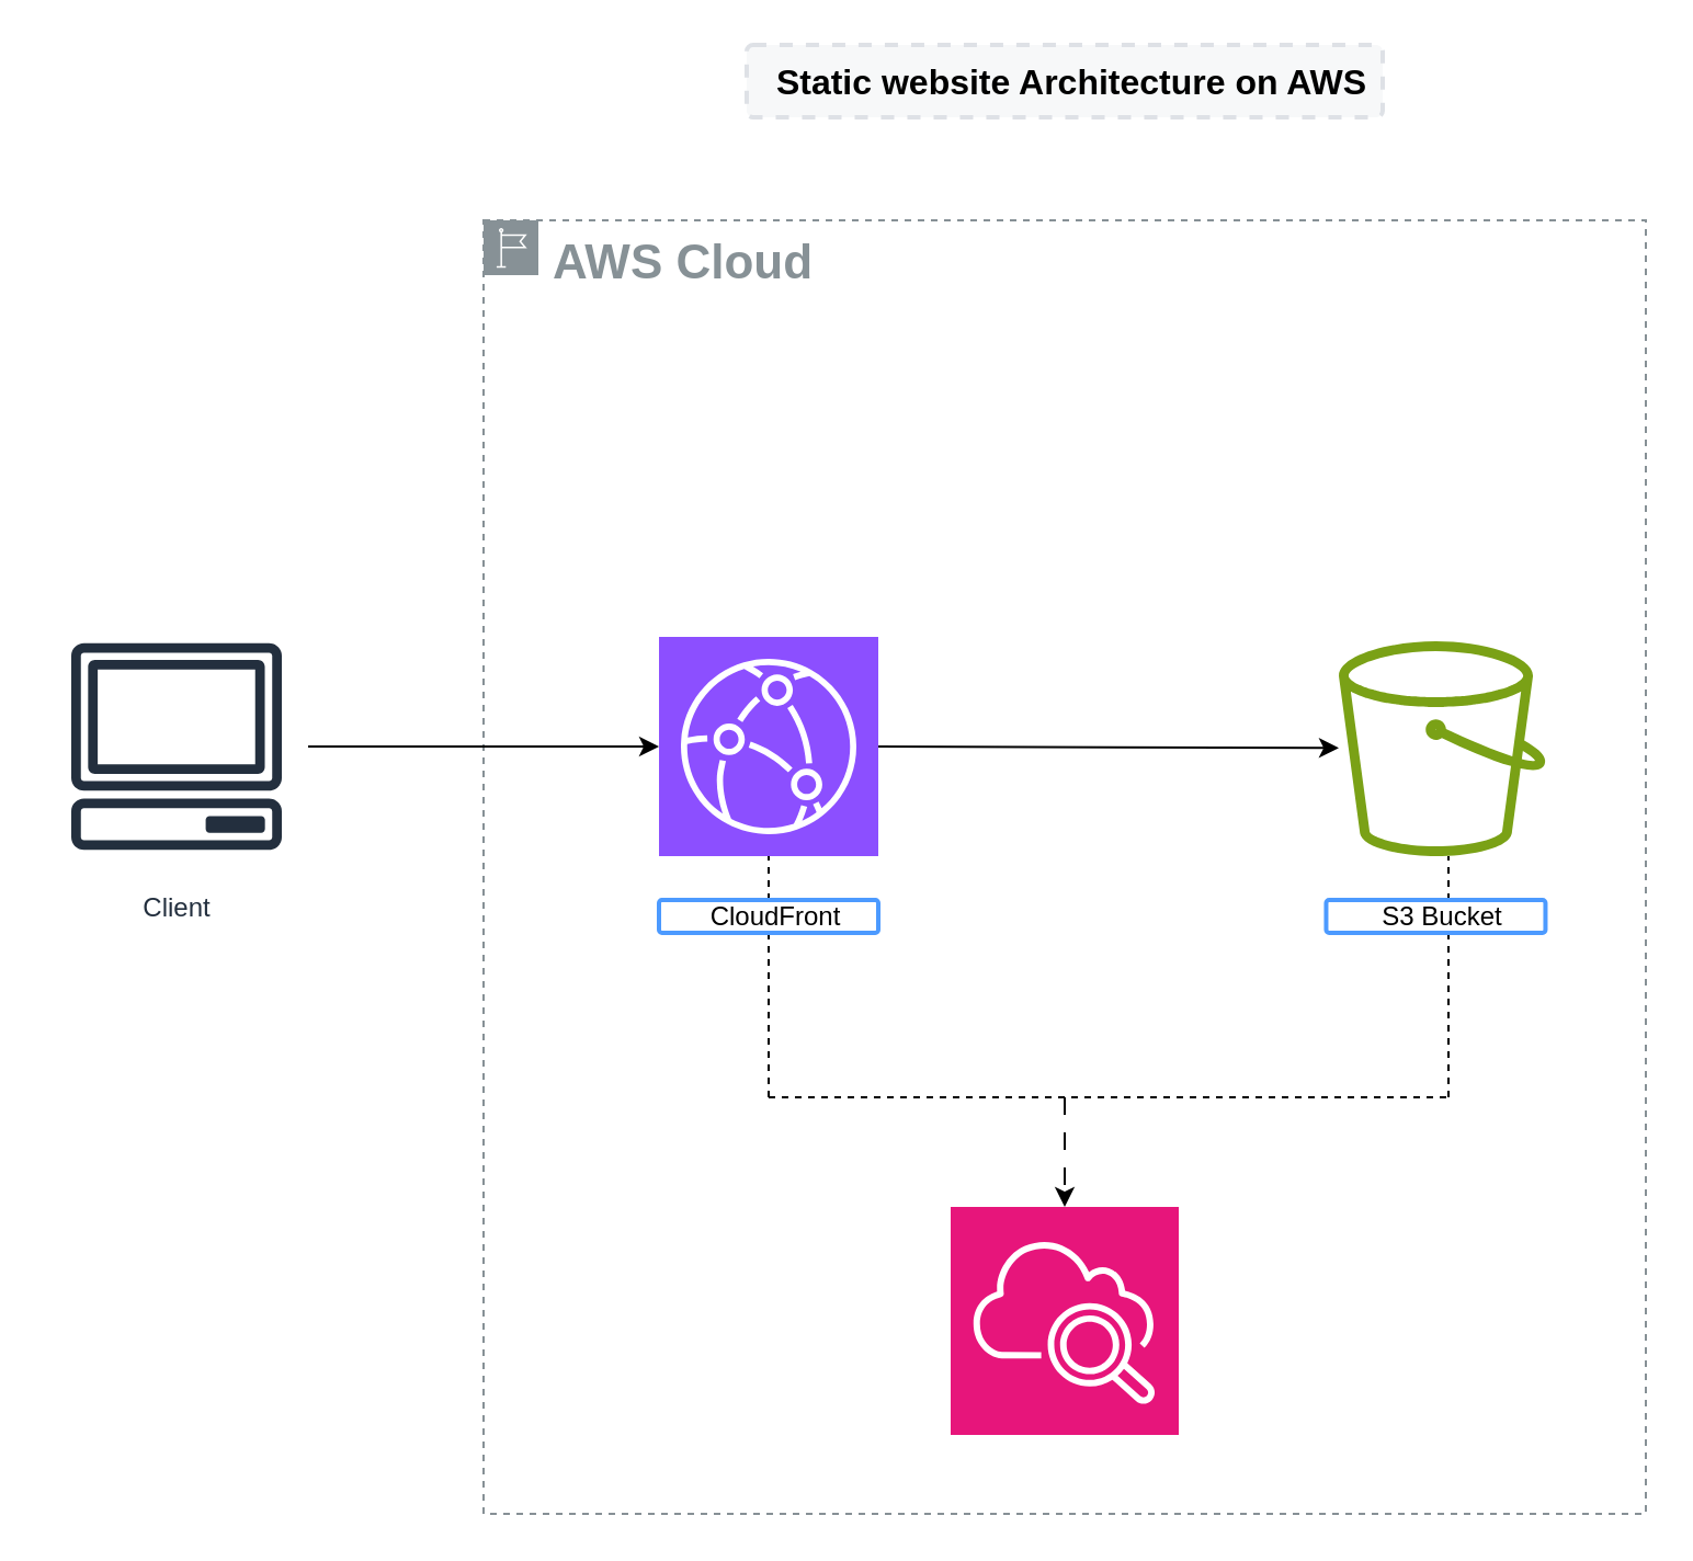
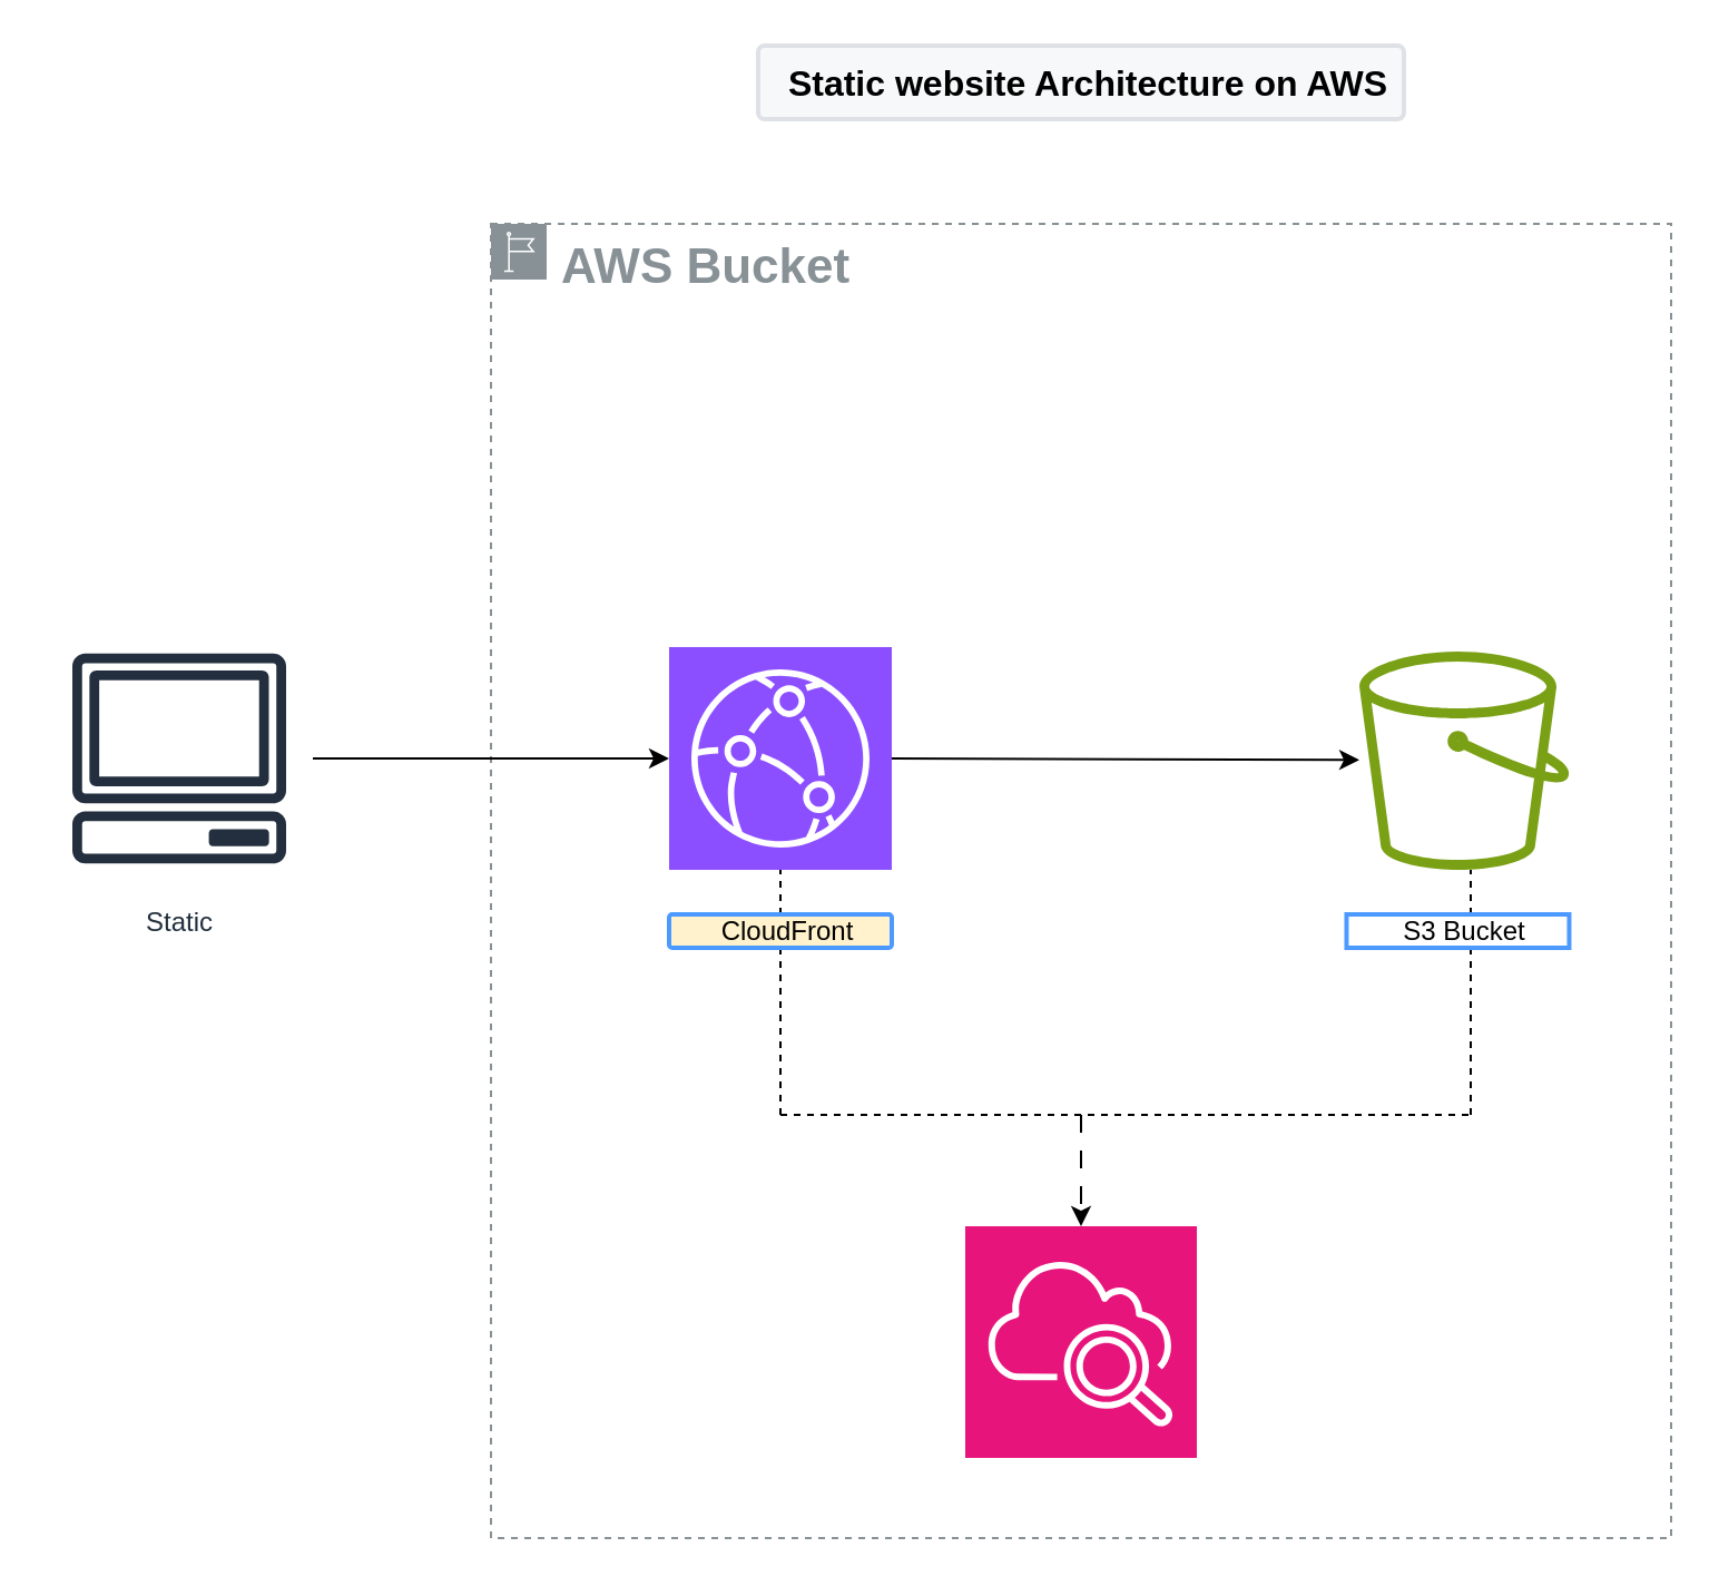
  <mxCell id="0" />
  <mxCell id="1" parent="0" />
- <mxCell id="2" value="AWS Cloud" style="sketch=0;outlineConnect=0;gradientColor=none;html=1;whiteSpace=wrap;fontSize=22;fontStyle=1;shape=mxgraph.aws4.group;grIcon=mxgraph.aws4.group_region;strokeColor=#879196;fillColor=none;verticalAlign=top;align=left;spacingLeft=30;fontColor=#879196;dashed=1;" vertex="1" parent="1"><mxGeometry x="220" y="100" width="530" height="590" as="geometry" /></mxCell>
- <mxCell id="3" value="Client" style="sketch=0;outlineConnect=0;fontColor=#232F3E;gradientColor=none;strokeColor=#232F3E;fillColor=#ffffff;dashed=0;verticalLabelPosition=bottom;verticalAlign=top;align=center;html=1;fontSize=12;fontStyle=0;aspect=fixed;shape=mxgraph.aws4.resourceIcon;resIcon=mxgraph.aws4.client;" vertex="1" parent="1"><mxGeometry x="20" y="280" width="120" height="120" as="geometry" /></mxCell>
+ <mxCell id="2" value="AWS Bucket" style="sketch=0;outlineConnect=0;gradientColor=none;html=1;whiteSpace=wrap;fontSize=22;fontStyle=1;shape=mxgraph.aws4.group;grIcon=mxgraph.aws4.group_region;strokeColor=#879196;fillColor=none;verticalAlign=top;align=left;spacingLeft=30;fontColor=#879196;dashed=1;" vertex="1" parent="1"><mxGeometry x="220" y="100" width="530" height="590" as="geometry" /></mxCell>
+ <mxCell id="3" value="Static" style="sketch=0;outlineConnect=0;fontColor=#232F3E;gradientColor=none;strokeColor=#232F3E;fillColor=#ffffff;dashed=0;verticalLabelPosition=bottom;verticalAlign=top;align=center;html=1;fontSize=12;fontStyle=0;aspect=fixed;shape=mxgraph.aws4.resourceIcon;resIcon=mxgraph.aws4.client;" vertex="1" parent="1"><mxGeometry x="20" y="280" width="120" height="120" as="geometry" /></mxCell>
  <mxCell id="4" value="" style="sketch=0;points=[[0,0,0],[0.25,0,0],[0.5,0,0],[0.75,0,0],[1,0,0],[0,1,0],[0.25,1,0],[0.5,1,0],[0.75,1,0],[1,1,0],[0,0.25,0],[0,0.5,0],[0,0.75,0],[1,0.25,0],[1,0.5,0],[1,0.75,0]];outlineConnect=0;fontColor=#232F3E;fillColor=#8C4FFF;strokeColor=#ffffff;dashed=0;verticalLabelPosition=bottom;verticalAlign=top;align=center;html=1;fontSize=12;fontStyle=0;aspect=fixed;shape=mxgraph.aws4.resourceIcon;resIcon=mxgraph.aws4.cloudfront;" vertex="1" parent="1"><mxGeometry x="300" y="290" width="100" height="100" as="geometry" /></mxCell>
  <mxCell id="5" value="" style="sketch=0;outlineConnect=0;fontColor=#232F3E;gradientColor=none;fillColor=#7AA116;strokeColor=none;dashed=0;verticalLabelPosition=bottom;verticalAlign=top;align=center;html=1;fontSize=12;fontStyle=0;aspect=fixed;pointerEvents=1;shape=mxgraph.aws4.bucket;" vertex="1" parent="1"><mxGeometry x="610" y="292" width="94.23" height="98" as="geometry" /></mxCell>
  <mxCell id="6" value="" style="endArrow=classic;html=1;rounded=0;entryX=0;entryY=0.5;entryDx=0;entryDy=0;entryPerimeter=0;" edge="1" parent="1" source="3" target="4"><mxGeometry width="50" height="50" relative="1" as="geometry"><mxPoint x="370" y="380" as="sourcePoint" /><mxPoint x="420" y="330" as="targetPoint" /></mxGeometry></mxCell>
  <mxCell id="7" value="" style="endArrow=classic;html=1;rounded=0;" edge="1" parent="1"><mxGeometry width="50" height="50" relative="1" as="geometry"><mxPoint x="399.99" y="340.003" as="sourcePoint" /><mxPoint x="609.998" y="340.687" as="targetPoint" /></mxGeometry></mxCell>
  <mxCell id="8" value="" style="sketch=0;points=[[0,0,0],[0.25,0,0],[0.5,0,0],[0.75,0,0],[1,0,0],[0,1,0],[0.25,1,0],[0.5,1,0],[0.75,1,0],[1,1,0],[0,0.25,0],[0,0.5,0],[0,0.75,0],[1,0.25,0],[1,0.5,0],[1,0.75,0]];points=[[0,0,0],[0.25,0,0],[0.5,0,0],[0.75,0,0],[1,0,0],[0,1,0],[0.25,1,0],[0.5,1,0],[0.75,1,0],[1,1,0],[0,0.25,0],[0,0.5,0],[0,0.75,0],[1,0.25,0],[1,0.5,0],[1,0.75,0]];outlineConnect=0;fontColor=#232F3E;fillColor=#E7157B;strokeColor=#ffffff;dashed=0;verticalLabelPosition=bottom;verticalAlign=top;align=center;html=1;fontSize=12;fontStyle=0;aspect=fixed;shape=mxgraph.aws4.resourceIcon;resIcon=mxgraph.aws4.cloudwatch_2;" vertex="1" parent="1"><mxGeometry x="433" y="550" width="104" height="104" as="geometry" /></mxCell>
  <mxCell id="9" value="" style="endArrow=none;dashed=1;html=1;rounded=0;" edge="1" parent="1"><mxGeometry width="50" height="50" relative="1" as="geometry"><mxPoint x="660" y="500" as="sourcePoint" /><mxPoint x="660" y="389.997" as="targetPoint" /></mxGeometry></mxCell>
  <mxCell id="10" value="" style="endArrow=none;dashed=1;html=1;rounded=0;" edge="1" parent="1"><mxGeometry width="50" height="50" relative="1" as="geometry"><mxPoint x="350" y="500" as="sourcePoint" /><mxPoint x="350" y="390.003" as="targetPoint" /></mxGeometry></mxCell>
  <mxCell id="11" value="" style="endArrow=none;dashed=1;html=1;rounded=0;" edge="1" parent="1"><mxGeometry width="50" height="50" relative="1" as="geometry"><mxPoint x="350" y="500" as="sourcePoint" /><mxPoint x="660" y="500.01" as="targetPoint" /></mxGeometry></mxCell>
  <mxCell id="12" value="" style="endArrow=classic;html=1;rounded=0;dashed=1;dashPattern=8 8;entryX=0.5;entryY=0;entryDx=0;entryDy=0;entryPerimeter=0;" edge="1" parent="1" target="8"><mxGeometry width="50" height="50" relative="1" as="geometry"><mxPoint x="485" y="500" as="sourcePoint" /><mxPoint x="537" y="430" as="targetPoint" /></mxGeometry></mxCell>
- <mxCell id="13" value="CloudFront" style="rounded=1;arcSize=9;align=center;spacingLeft=5;strokeColor=#4C9AFF;html=1;strokeWidth=2;fontSize=12" vertex="1" parent="1"><mxGeometry x="300" y="410" width="100" height="15" as="geometry" /></mxCell>
- <mxCell id="14" value="S3 Bucket" style="rounded=1;arcSize=9;align=center;spacingLeft=5;strokeColor=#4C9AFF;html=1;strokeWidth=2;fontSize=12" vertex="1" parent="1"><mxGeometry x="604.23" y="410" width="100" height="15" as="geometry" /></mxCell>
- <mxCell id="15" value="&lt;b&gt;&lt;font style=&quot;font-size: 16px;&quot;&gt;Static website Architecture on AWS&lt;/font&gt;&lt;/b&gt;" style="rounded=1;arcSize=9;fillColor=#F7F8F9;align=center;spacingLeft=5;strokeColor=#DEE1E6;html=1;strokeWidth=2;fontSize=12;dashed=1;" vertex="1" parent="1"><mxGeometry x="340" y="20" width="290" height="33" as="geometry" /></mxCell>
+ <mxCell id="13" value="CloudFront" style="rounded=1;arcSize=9;align=center;spacingLeft=5;strokeColor=#4C9AFF;html=1;strokeWidth=2;fontSize=12;fillColor=#fff2cc;" vertex="1" parent="1"><mxGeometry x="300" y="410" width="100" height="15" as="geometry" /></mxCell>
+ <mxCell id="14" value="S3 Bucket" style="arcSize=9;align=center;spacingLeft=5;strokeColor=#4C9AFF;html=1;strokeWidth=2;fontSize=12;rounded=0;" vertex="1" parent="1"><mxGeometry x="604.23" y="410" width="100" height="15" as="geometry" /></mxCell>
+ <mxCell id="15" value="&lt;b&gt;&lt;font style=&quot;font-size: 16px;&quot;&gt;Static website Architecture on AWS&lt;/font&gt;&lt;/b&gt;" style="rounded=1;arcSize=9;fillColor=#F7F8F9;align=center;spacingLeft=5;strokeColor=#DEE1E6;html=1;strokeWidth=2;fontSize=12" vertex="1" parent="1"><mxGeometry x="340" y="20" width="290" height="33" as="geometry" /></mxCell>
